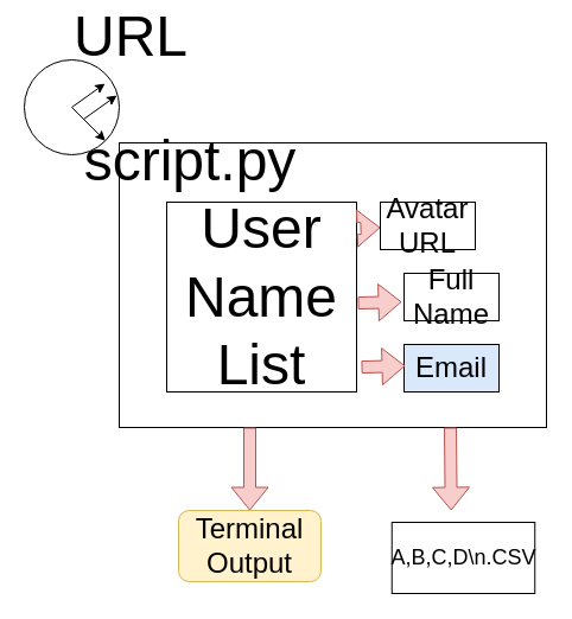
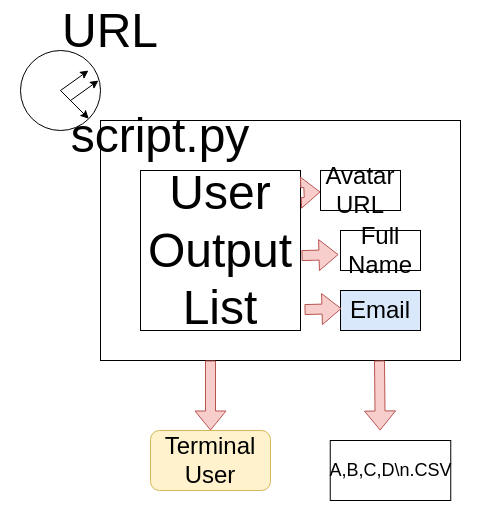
  <mxCell id="0" />
  <mxCell id="1" parent="0" />
  <mxCell id="2" value="" style="rounded=0;whiteSpace=wrap;html=1;" vertex="1" parent="1"><mxGeometry x="100" y="120" width="360" height="240" as="geometry" /></mxCell>
- <mxCell id="3" value="&lt;font&gt;&lt;font style=&quot;font-size: 48px&quot;&gt;User&lt;br&gt;Name&lt;br&gt;List&lt;/font&gt;&lt;br&gt;&lt;/font&gt;" style="whiteSpace=wrap;html=1;aspect=fixed;" vertex="1" parent="1"><mxGeometry x="140" y="170" width="160" height="160" as="geometry" /></mxCell>
+ <mxCell id="3" value="&lt;font&gt;&lt;font style=&quot;font-size: 48px&quot;&gt;User&lt;br&gt;Output&lt;br&gt;List&lt;/font&gt;&lt;br&gt;&lt;/font&gt;" style="whiteSpace=wrap;html=1;aspect=fixed;" vertex="1" parent="1"><mxGeometry x="140" y="170" width="160" height="160" as="geometry" /></mxCell>
  <mxCell id="4" value="&lt;font style=&quot;font-size: 24px&quot;&gt;Avatar URL&lt;/font&gt;" style="rounded=0;whiteSpace=wrap;html=1;" vertex="1" parent="1"><mxGeometry x="320" y="170" width="80" height="40" as="geometry" /></mxCell>
  <mxCell id="5" value="&lt;font style=&quot;font-size: 24px&quot;&gt;Full&lt;br&gt;Name&lt;br&gt;&lt;/font&gt;" style="rounded=0;whiteSpace=wrap;html=1;" vertex="1" parent="1"><mxGeometry x="340" y="230" width="80" height="40" as="geometry" /></mxCell>
  <mxCell id="6" value="&lt;font style=&quot;font-size: 24px&quot;&gt;Email&lt;/font&gt;" style="rounded=0;whiteSpace=wrap;html=1;fillColor=#dae8fc;" vertex="1" parent="1"><mxGeometry x="340" y="290" width="80" height="40" as="geometry" /></mxCell>
  <mxCell id="7" value="&lt;font style=&quot;font-size: 48px&quot;&gt;script.py&lt;/font&gt;" style="text;html=1;strokeColor=none;fillColor=none;align=center;verticalAlign=middle;whiteSpace=wrap;rounded=0;" vertex="1" parent="1"><mxGeometry x="110" y="125" width="100" height="20" as="geometry" /></mxCell>
  <mxCell id="8" value="" style="shape=flexArrow;endArrow=classic;html=1;exitX=1.019;exitY=0.138;exitDx=0;exitDy=0;exitPerimeter=0;fillColor=#f8cecc;strokeColor=#b85450;" edge="1" parent="1" source="3" target="4"><mxGeometry width="50" height="50" relative="1" as="geometry"><mxPoint x="240" y="210" as="sourcePoint" /><mxPoint x="290" y="30" as="targetPoint" /></mxGeometry></mxCell>
  <mxCell id="9" value="" style="shape=flexArrow;endArrow=classic;html=1;exitX=1.019;exitY=0.138;exitDx=0;exitDy=0;exitPerimeter=0;fillColor=#f8cecc;strokeColor=#b85450;" edge="1" parent="1"><mxGeometry width="50" height="50" relative="1" as="geometry"><mxPoint x="301.04" y="255.08" as="sourcePoint" /><mxPoint x="338" y="254.081" as="targetPoint" /></mxGeometry></mxCell>
  <mxCell id="10" value="" style="shape=flexArrow;endArrow=classic;html=1;exitX=1.019;exitY=0.138;exitDx=0;exitDy=0;exitPerimeter=0;fillColor=#f8cecc;strokeColor=#b85450;" edge="1" parent="1"><mxGeometry width="50" height="50" relative="1" as="geometry"><mxPoint x="304.04" y="309.08" as="sourcePoint" /><mxPoint x="341" y="308.081" as="targetPoint" /></mxGeometry></mxCell>
  <mxCell id="11" value="" style="shape=flexArrow;endArrow=classic;html=1;fillColor=#f8cecc;strokeColor=#b85450;" edge="1" parent="1"><mxGeometry width="50" height="50" relative="1" as="geometry"><mxPoint x="210" y="360" as="sourcePoint" /><mxPoint x="210" y="430" as="targetPoint" /></mxGeometry></mxCell>
  <mxCell id="12" value="" style="shape=flexArrow;endArrow=classic;html=1;fillColor=#f8cecc;strokeColor=#b85450;exitX=0.775;exitY=1;exitDx=0;exitDy=0;exitPerimeter=0;" edge="1" parent="1" source="2"><mxGeometry width="50" height="50" relative="1" as="geometry"><mxPoint x="379.75" y="390" as="sourcePoint" /><mxPoint x="379.7" y="430" as="targetPoint" /></mxGeometry></mxCell>
  <mxCell id="13" value="&lt;font style=&quot;font-size: 18px&quot;&gt;A,B,C,D\n.CSV&lt;/font&gt;" style="rounded=0;whiteSpace=wrap;html=1;movable=0;resizable=0;rotatable=0;deletable=0;editable=0;connectable=0;" vertex="1" parent="1"><mxGeometry x="329.75" y="440" width="120.5" height="60" as="geometry" /></mxCell>
- <mxCell id="14" value="&lt;font style=&quot;font-size: 24px&quot;&gt;Terminal&lt;br&gt;Output&lt;/font&gt;" style="rounded=1;whiteSpace=wrap;html=1;fillColor=#fff2cc;strokeColor=#d6b656;" vertex="1" parent="1"><mxGeometry x="150" y="430" width="120" height="60" as="geometry" /></mxCell>
+ <mxCell id="14" value="&lt;font style=&quot;font-size: 24px&quot;&gt;Terminal&lt;br&gt;User&lt;/font&gt;" style="rounded=1;whiteSpace=wrap;html=1;fillColor=#fff2cc;strokeColor=#d6b656;" vertex="1" parent="1"><mxGeometry x="150" y="430" width="120" height="60" as="geometry" /></mxCell>
  <mxCell id="15" value="" style="ellipse;whiteSpace=wrap;html=1;" vertex="1" parent="1"><mxGeometry x="20" y="50" width="80" height="80" as="geometry" /></mxCell>
  <mxCell id="16" value="" style="endArrow=classic;html=1;movable=1;resizable=1;rotatable=1;deletable=1;editable=1;connectable=1;" edge="1" parent="1"><mxGeometry width="50" height="50" relative="1" as="geometry"><mxPoint x="60" y="90" as="sourcePoint" /><mxPoint x="88" y="70" as="targetPoint" /></mxGeometry></mxCell>
  <mxCell id="17" value="" style="endArrow=classic;html=1;movable=0;resizable=0;rotatable=0;deletable=0;editable=0;connectable=0;entryX=1;entryY=1;entryDx=0;entryDy=0;" edge="1" parent="1" target="15"><mxGeometry width="50" height="50" relative="1" as="geometry"><mxPoint x="60" y="90" as="sourcePoint" /><mxPoint x="98" y="80" as="targetPoint" /></mxGeometry></mxCell>
  <mxCell id="18" value="&lt;font style=&quot;font-size: 48px&quot;&gt;URL&lt;/font&gt;" style="text;html=1;strokeColor=none;fillColor=none;align=center;verticalAlign=middle;whiteSpace=wrap;rounded=0;" vertex="1" parent="1"><mxGeometry x="90" y="20" width="40" height="20" as="geometry" /></mxCell>
  <mxCell id="19" value="" style="endArrow=classic;html=1;movable=0;resizable=0;rotatable=0;deletable=0;editable=0;connectable=0;" edge="1" parent="1"><mxGeometry width="50" height="50" relative="1" as="geometry"><mxPoint x="70" y="100" as="sourcePoint" /><mxPoint x="98" y="80" as="targetPoint" /></mxGeometry></mxCell>
